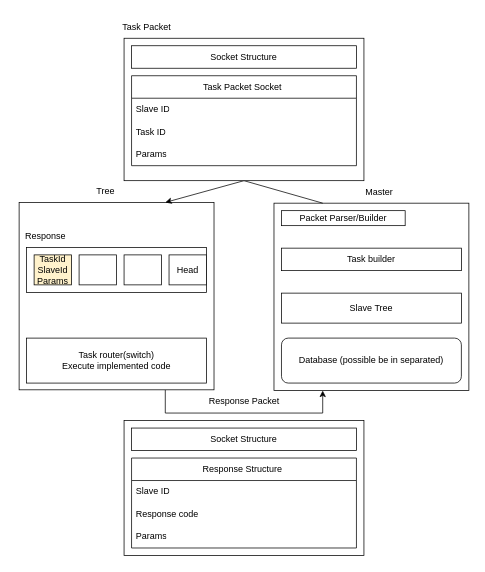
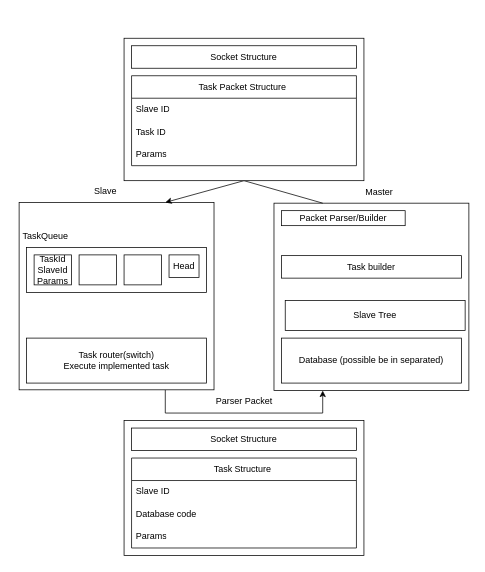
  <mxCell id="0" />
  <mxCell id="1" parent="0" />
  <mxCell id="2" style="edgeStyle=orthogonalEdgeStyle;rounded=0;orthogonalLoop=1;jettySize=auto;html=1;exitX=0.75;exitY=1;exitDx=0;exitDy=0;entryX=0.25;entryY=1;entryDx=0;entryDy=0;" edge="1" parent="1" source="3" target="13"><mxGeometry relative="1" as="geometry"><Array as="points"><mxPoint x="220" y="550" /><mxPoint x="430" y="550" /></Array></mxGeometry></mxCell>
  <mxCell id="3" value="" style="rounded=0;whiteSpace=wrap;html=1;" vertex="1" parent="1"><mxGeometry x="25" y="269" width="260" height="250" as="geometry" /></mxCell>
- <mxCell id="4" value="Tree" style="text;html=1;align=center;verticalAlign=middle;resizable=0;points=[];autosize=1;strokeColor=none;fillColor=none;" vertex="1" parent="1"><mxGeometry x="115" y="239" width="50" height="30" as="geometry" /></mxCell>
+ <mxCell id="4" value="Slave" style="text;html=1;align=center;verticalAlign=middle;resizable=0;points=[];autosize=1;strokeColor=none;fillColor=none;" vertex="1" parent="1"><mxGeometry x="115" y="239" width="50" height="30" as="geometry" /></mxCell>
  <mxCell id="5" value="" style="endArrow=classic;html=1;rounded=0;entryX=0.75;entryY=0;entryDx=0;entryDy=0;" edge="1" parent="1" target="3"><mxGeometry width="50" height="50" relative="1" as="geometry"><mxPoint x="325" y="240" as="sourcePoint" /><mxPoint x="245" y="360" as="targetPoint" /></mxGeometry></mxCell>
  <mxCell id="6" value="" style="rounded=0;whiteSpace=wrap;html=1;" vertex="1" parent="1"><mxGeometry x="35" y="329" width="240" height="60" as="geometry" /></mxCell>
- <mxCell id="7" value="Response" style="text;html=1;align=center;verticalAlign=middle;resizable=0;points=[];autosize=1;strokeColor=none;fillColor=none;" vertex="1" parent="1"><mxGeometry x="20" y="299" width="80" height="30" as="geometry" /></mxCell>
- <mxCell id="8" value="TaskId&lt;br&gt;SlaveId&lt;br&gt;Params" style="rounded=0;whiteSpace=wrap;html=1;fillColor=#fff2cc;" vertex="1" parent="1"><mxGeometry x="45" y="339" width="50" height="40" as="geometry" /></mxCell>
+ <mxCell id="7" value="TaskQueue" style="text;html=1;align=center;verticalAlign=middle;resizable=0;points=[];autosize=1;strokeColor=none;fillColor=none;" vertex="1" parent="1"><mxGeometry x="20" y="299" width="80" height="30" as="geometry" /></mxCell>
+ <mxCell id="8" value="TaskId&lt;br&gt;SlaveId&lt;br&gt;Params" style="rounded=0;whiteSpace=wrap;html=1;" vertex="1" parent="1"><mxGeometry x="45" y="339" width="50" height="40" as="geometry" /></mxCell>
  <mxCell id="9" value="" style="rounded=0;whiteSpace=wrap;html=1;" vertex="1" parent="1"><mxGeometry x="105" y="339" width="50" height="40" as="geometry" /></mxCell>
  <mxCell id="10" value="" style="rounded=0;whiteSpace=wrap;html=1;" vertex="1" parent="1"><mxGeometry x="165" y="339" width="50" height="40" as="geometry" /></mxCell>
- <mxCell id="11" value="Head" style="rounded=0;whiteSpace=wrap;html=1;" vertex="1" parent="1"><mxGeometry x="225" y="339" width="50" height="40" as="geometry" /></mxCell>
- <mxCell id="12" value="Task router(switch)&lt;br&gt;Execute implemented code" style="rounded=0;whiteSpace=wrap;html=1;" vertex="1" parent="1"><mxGeometry x="35" y="450" width="240" height="60" as="geometry" /></mxCell>
+ <mxCell id="11" value="Head" style="rounded=0;whiteSpace=wrap;html=1;" vertex="1" parent="1"><mxGeometry x="225" y="339" width="40" height="30" as="geometry" /></mxCell>
+ <mxCell id="12" value="Task router(switch)&lt;br&gt;Execute implemented task" style="rounded=0;whiteSpace=wrap;html=1;" vertex="1" parent="1"><mxGeometry x="35" y="450" width="240" height="60" as="geometry" /></mxCell>
  <mxCell id="13" value="" style="rounded=0;whiteSpace=wrap;html=1;" vertex="1" parent="1"><mxGeometry x="365" y="270" width="260" height="250" as="geometry" /></mxCell>
  <mxCell id="14" value="Master" style="text;html=1;align=center;verticalAlign=middle;resizable=0;points=[];autosize=1;strokeColor=none;fillColor=none;" vertex="1" parent="1"><mxGeometry x="475" y="240" width="60" height="30" as="geometry" /></mxCell>
  <mxCell id="15" value="Packet Parser/Builder" style="rounded=0;whiteSpace=wrap;html=1;" vertex="1" parent="1"><mxGeometry x="375" y="280" width="165" height="20" as="geometry" /></mxCell>
- <mxCell id="16" value="Task builder" style="rounded=0;whiteSpace=wrap;html=1;" vertex="1" parent="1"><mxGeometry x="375" y="330" width="240" height="30" as="geometry" /></mxCell>
- <mxCell id="17" value="Database (possible be in separated)" style="whiteSpace=wrap;html=1;rounded=1;" vertex="1" parent="1"><mxGeometry x="375" y="450" width="240" height="60" as="geometry" /></mxCell>
+ <mxCell id="16" value="Task builder" style="rounded=0;whiteSpace=wrap;html=1;" vertex="1" parent="1"><mxGeometry x="375" y="340" width="240" height="30" as="geometry" /></mxCell>
+ <mxCell id="17" value="Database (possible be in separated)" style="rounded=0;whiteSpace=wrap;html=1;" vertex="1" parent="1"><mxGeometry x="375" y="450" width="240" height="60" as="geometry" /></mxCell>
  <mxCell id="18" value="" style="endArrow=none;html=1;rounded=0;entryX=0.25;entryY=0;entryDx=0;entryDy=0;" edge="1" parent="1" target="13"><mxGeometry width="50" height="50" relative="1" as="geometry"><mxPoint x="325" y="240" as="sourcePoint" /><mxPoint x="445" y="140" as="targetPoint" /></mxGeometry></mxCell>
- <mxCell id="19" value="Slave Tree" style="rounded=0;whiteSpace=wrap;html=1;" vertex="1" parent="1"><mxGeometry x="375" y="390" width="240" height="40" as="geometry" /></mxCell>
+ <mxCell id="19" value="Slave Tree" style="rounded=0;whiteSpace=wrap;html=1;" vertex="1" parent="1"><mxGeometry x="380" y="400" width="240" height="40" as="geometry" /></mxCell>
  <mxCell id="20" value="" style="rounded=0;whiteSpace=wrap;html=1;" vertex="1" parent="1"><mxGeometry x="165" y="50" width="320" height="190" as="geometry" /></mxCell>
- <mxCell id="21" value="Task Packet" style="text;html=1;align=center;verticalAlign=middle;resizable=0;points=[];autosize=1;strokeColor=none;fillColor=none;" vertex="1" parent="1"><mxGeometry x="150" y="20" width="90" height="30" as="geometry" /></mxCell>
  <mxCell id="22" value="Socket Structure" style="rounded=0;whiteSpace=wrap;html=1;" vertex="1" parent="1"><mxGeometry x="175" y="60" width="300" height="30" as="geometry" /></mxCell>
- <mxCell id="23" value="Task Packet Socket&amp;nbsp;" style="swimlane;fontStyle=0;childLayout=stackLayout;horizontal=1;startSize=30;horizontalStack=0;resizeParent=1;resizeParentMax=0;resizeLast=0;collapsible=1;marginBottom=0;whiteSpace=wrap;html=1;" vertex="1" parent="1"><mxGeometry x="175" y="100" width="300" height="120" as="geometry" /></mxCell>
+ <mxCell id="23" value="Task Packet Structure&amp;nbsp;" style="swimlane;fontStyle=0;childLayout=stackLayout;horizontal=1;startSize=30;horizontalStack=0;resizeParent=1;resizeParentMax=0;resizeLast=0;collapsible=1;marginBottom=0;whiteSpace=wrap;html=1;" vertex="1" parent="1"><mxGeometry x="175" y="100" width="300" height="120" as="geometry" /></mxCell>
  <mxCell id="24" value="Slave ID" style="text;strokeColor=none;fillColor=none;align=left;verticalAlign=middle;spacingLeft=4;spacingRight=4;overflow=hidden;points=[[0,0.5],[1,0.5]];portConstraint=eastwest;rotatable=0;whiteSpace=wrap;html=1;" vertex="1" parent="23"><mxGeometry y="30" width="300" height="30" as="geometry" /></mxCell>
  <mxCell id="25" value="Task ID" style="text;strokeColor=none;fillColor=none;align=left;verticalAlign=middle;spacingLeft=4;spacingRight=4;overflow=hidden;points=[[0,0.5],[1,0.5]];portConstraint=eastwest;rotatable=0;whiteSpace=wrap;html=1;" vertex="1" parent="23"><mxGeometry y="60" width="300" height="30" as="geometry" /></mxCell>
  <mxCell id="26" value="Params" style="text;strokeColor=none;fillColor=none;align=left;verticalAlign=middle;spacingLeft=4;spacingRight=4;overflow=hidden;points=[[0,0.5],[1,0.5]];portConstraint=eastwest;rotatable=0;whiteSpace=wrap;html=1;" vertex="1" parent="23"><mxGeometry y="90" width="300" height="30" as="geometry" /></mxCell>
  <mxCell id="27" value="" style="rounded=0;whiteSpace=wrap;html=1;" vertex="1" parent="1"><mxGeometry x="165" y="560" width="320" height="180" as="geometry" /></mxCell>
  <mxCell id="28" value="Socket Structure" style="rounded=0;whiteSpace=wrap;html=1;" vertex="1" parent="1"><mxGeometry x="175" y="570" width="300" height="30" as="geometry" /></mxCell>
- <mxCell id="29" value="Response Structure&amp;nbsp;" style="swimlane;fontStyle=0;childLayout=stackLayout;horizontal=1;startSize=30;horizontalStack=0;resizeParent=1;resizeParentMax=0;resizeLast=0;collapsible=1;marginBottom=0;whiteSpace=wrap;html=1;" vertex="1" parent="1"><mxGeometry x="175" y="610" width="300" height="120" as="geometry" /></mxCell>
+ <mxCell id="29" value="Task Structure&amp;nbsp;" style="swimlane;fontStyle=0;childLayout=stackLayout;horizontal=1;startSize=30;horizontalStack=0;resizeParent=1;resizeParentMax=0;resizeLast=0;collapsible=1;marginBottom=0;whiteSpace=wrap;html=1;" vertex="1" parent="1"><mxGeometry x="175" y="610" width="300" height="120" as="geometry" /></mxCell>
  <mxCell id="30" value="Slave ID" style="text;strokeColor=none;fillColor=none;align=left;verticalAlign=middle;spacingLeft=4;spacingRight=4;overflow=hidden;points=[[0,0.5],[1,0.5]];portConstraint=eastwest;rotatable=0;whiteSpace=wrap;html=1;" vertex="1" parent="29"><mxGeometry y="30" width="300" height="30" as="geometry" /></mxCell>
- <mxCell id="31" value="Response code" style="text;strokeColor=none;fillColor=none;align=left;verticalAlign=middle;spacingLeft=4;spacingRight=4;overflow=hidden;points=[[0,0.5],[1,0.5]];portConstraint=eastwest;rotatable=0;whiteSpace=wrap;html=1;" vertex="1" parent="29"><mxGeometry y="60" width="300" height="30" as="geometry" /></mxCell>
+ <mxCell id="31" value="Database code" style="text;strokeColor=none;fillColor=none;align=left;verticalAlign=middle;spacingLeft=4;spacingRight=4;overflow=hidden;points=[[0,0.5],[1,0.5]];portConstraint=eastwest;rotatable=0;whiteSpace=wrap;html=1;" vertex="1" parent="29"><mxGeometry y="60" width="300" height="30" as="geometry" /></mxCell>
  <mxCell id="32" value="Params" style="text;strokeColor=none;fillColor=none;align=left;verticalAlign=middle;spacingLeft=4;spacingRight=4;overflow=hidden;points=[[0,0.5],[1,0.5]];portConstraint=eastwest;rotatable=0;whiteSpace=wrap;html=1;" vertex="1" parent="29"><mxGeometry y="90" width="300" height="30" as="geometry" /></mxCell>
- <mxCell id="33" value="Response Packet" style="text;html=1;align=center;verticalAlign=middle;resizable=0;points=[];autosize=1;strokeColor=none;fillColor=none;" vertex="1" parent="1"><mxGeometry x="265" y="519" width="120" height="30" as="geometry" /></mxCell>
+ <mxCell id="33" value="Parser Packet" style="text;html=1;align=center;verticalAlign=middle;resizable=0;points=[];autosize=1;strokeColor=none;fillColor=none;" vertex="1" parent="1"><mxGeometry x="265" y="519" width="120" height="30" as="geometry" /></mxCell>
